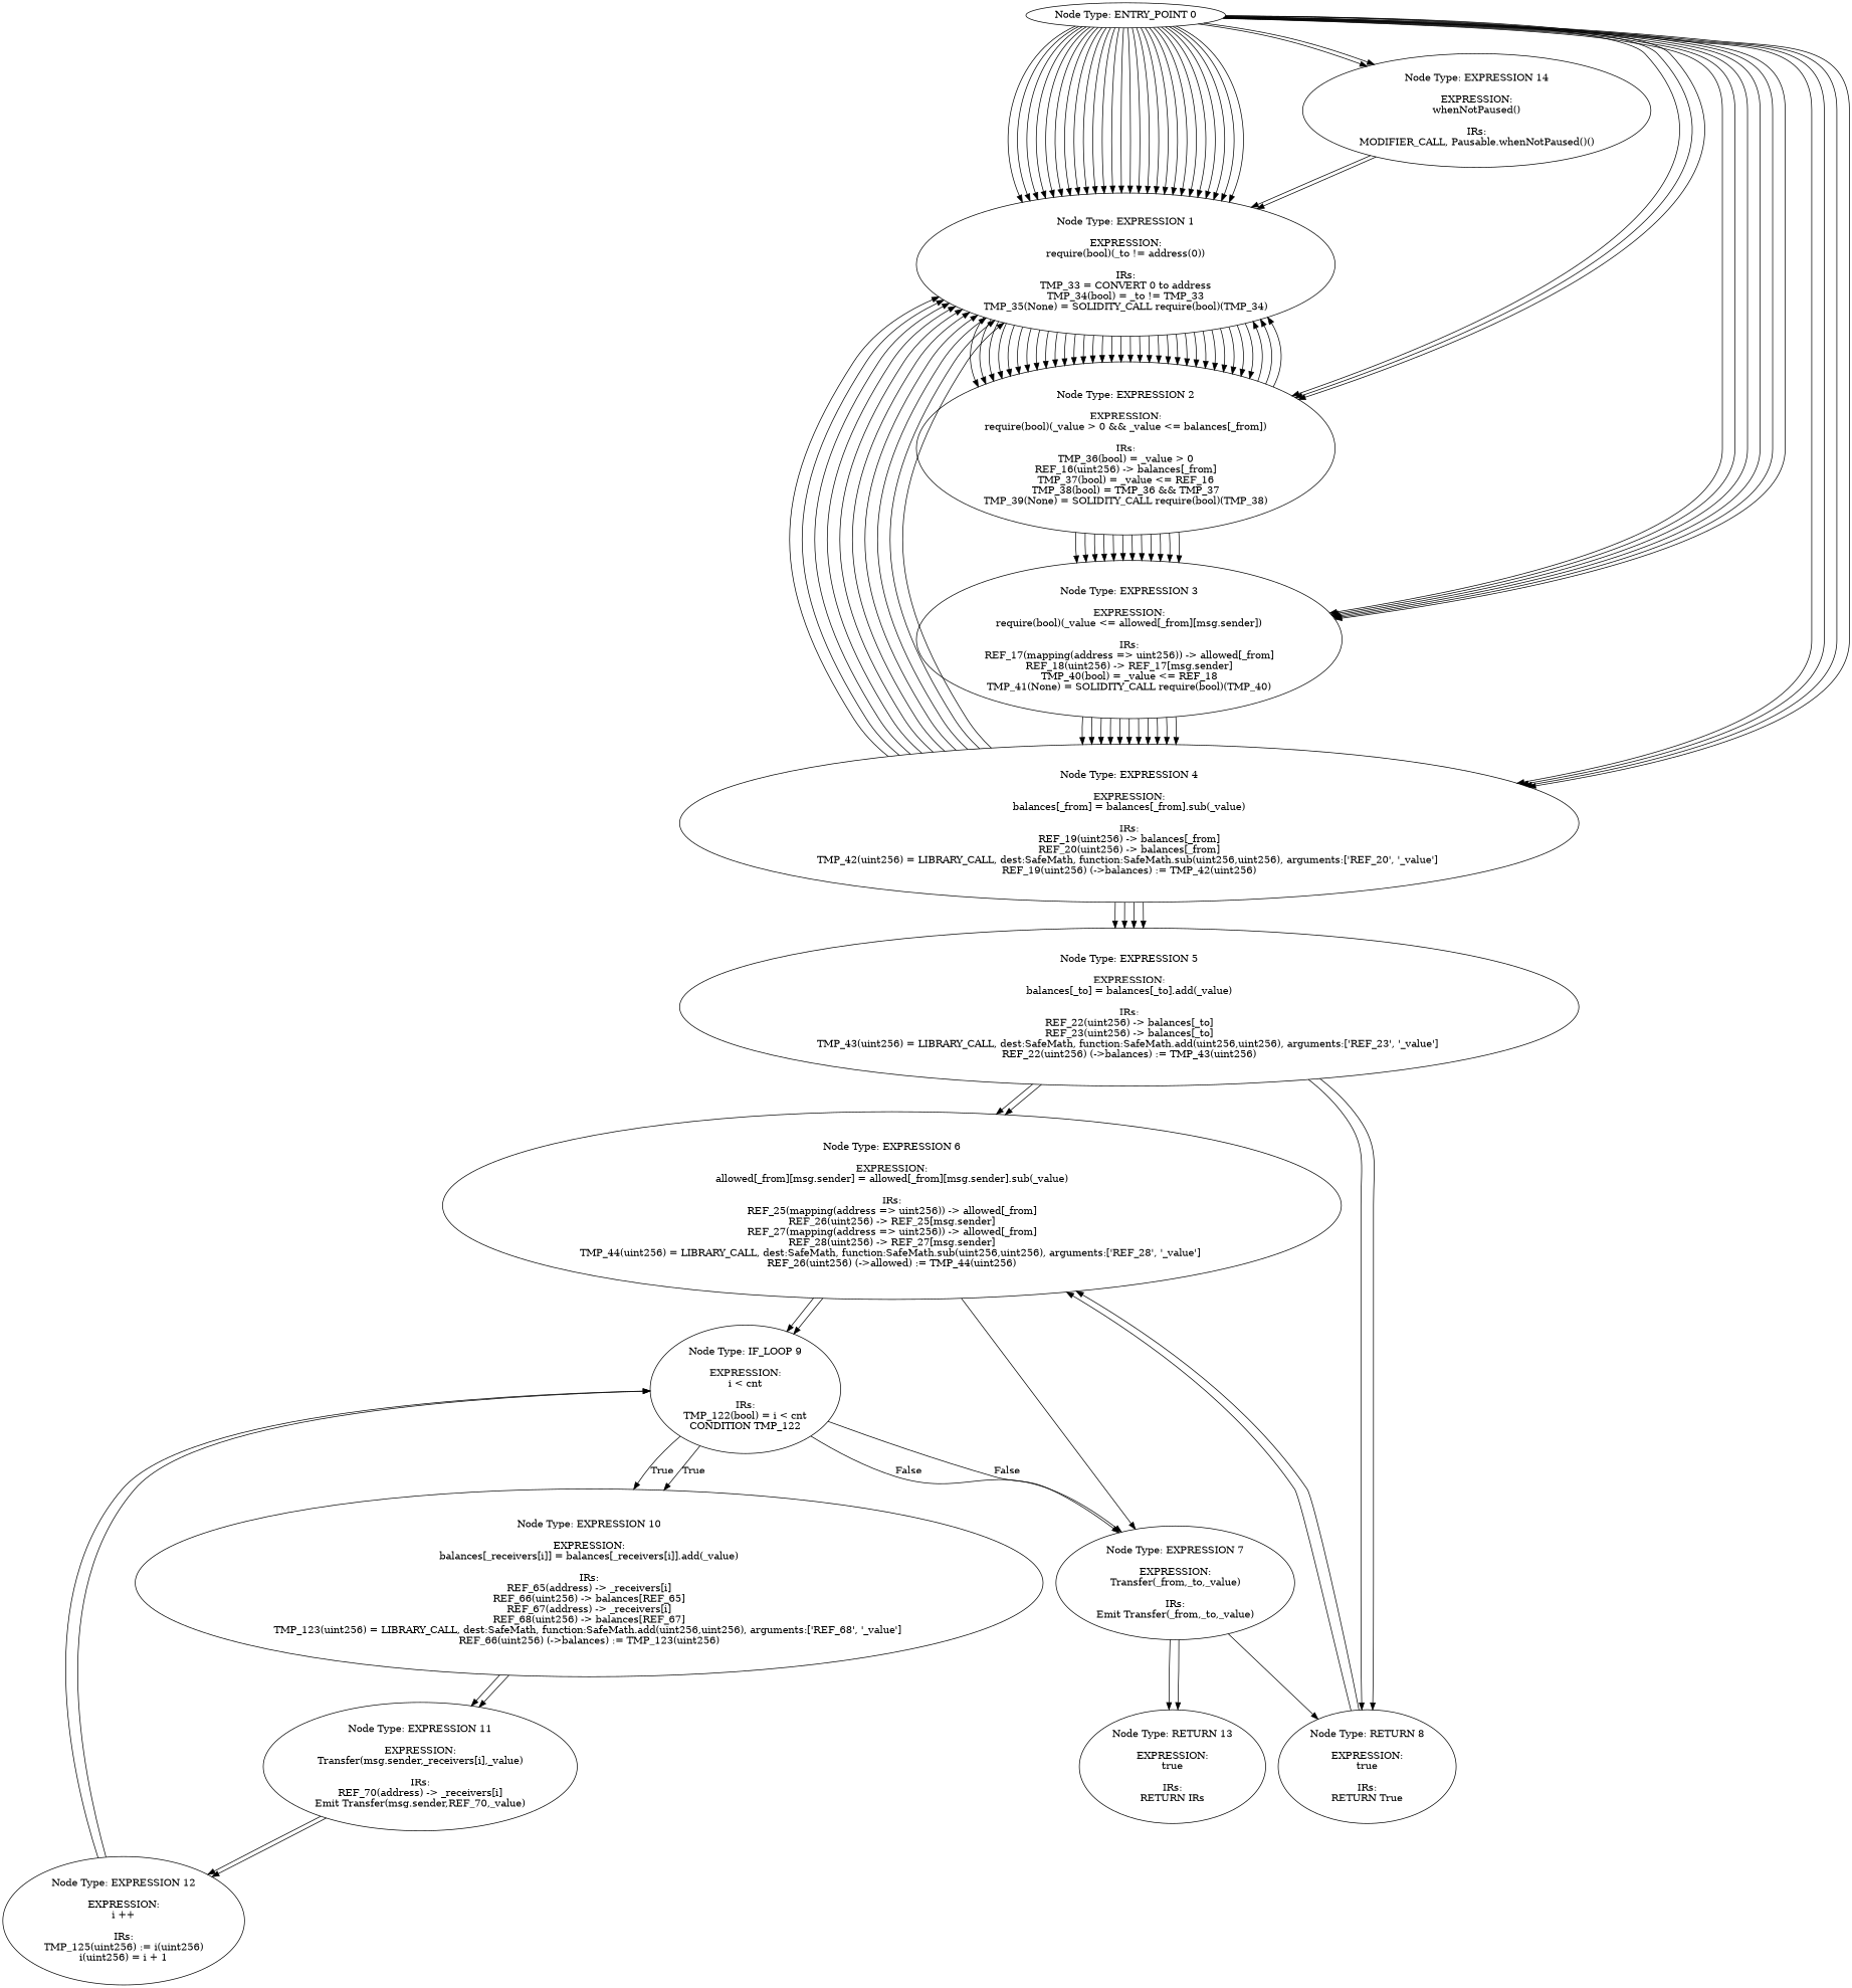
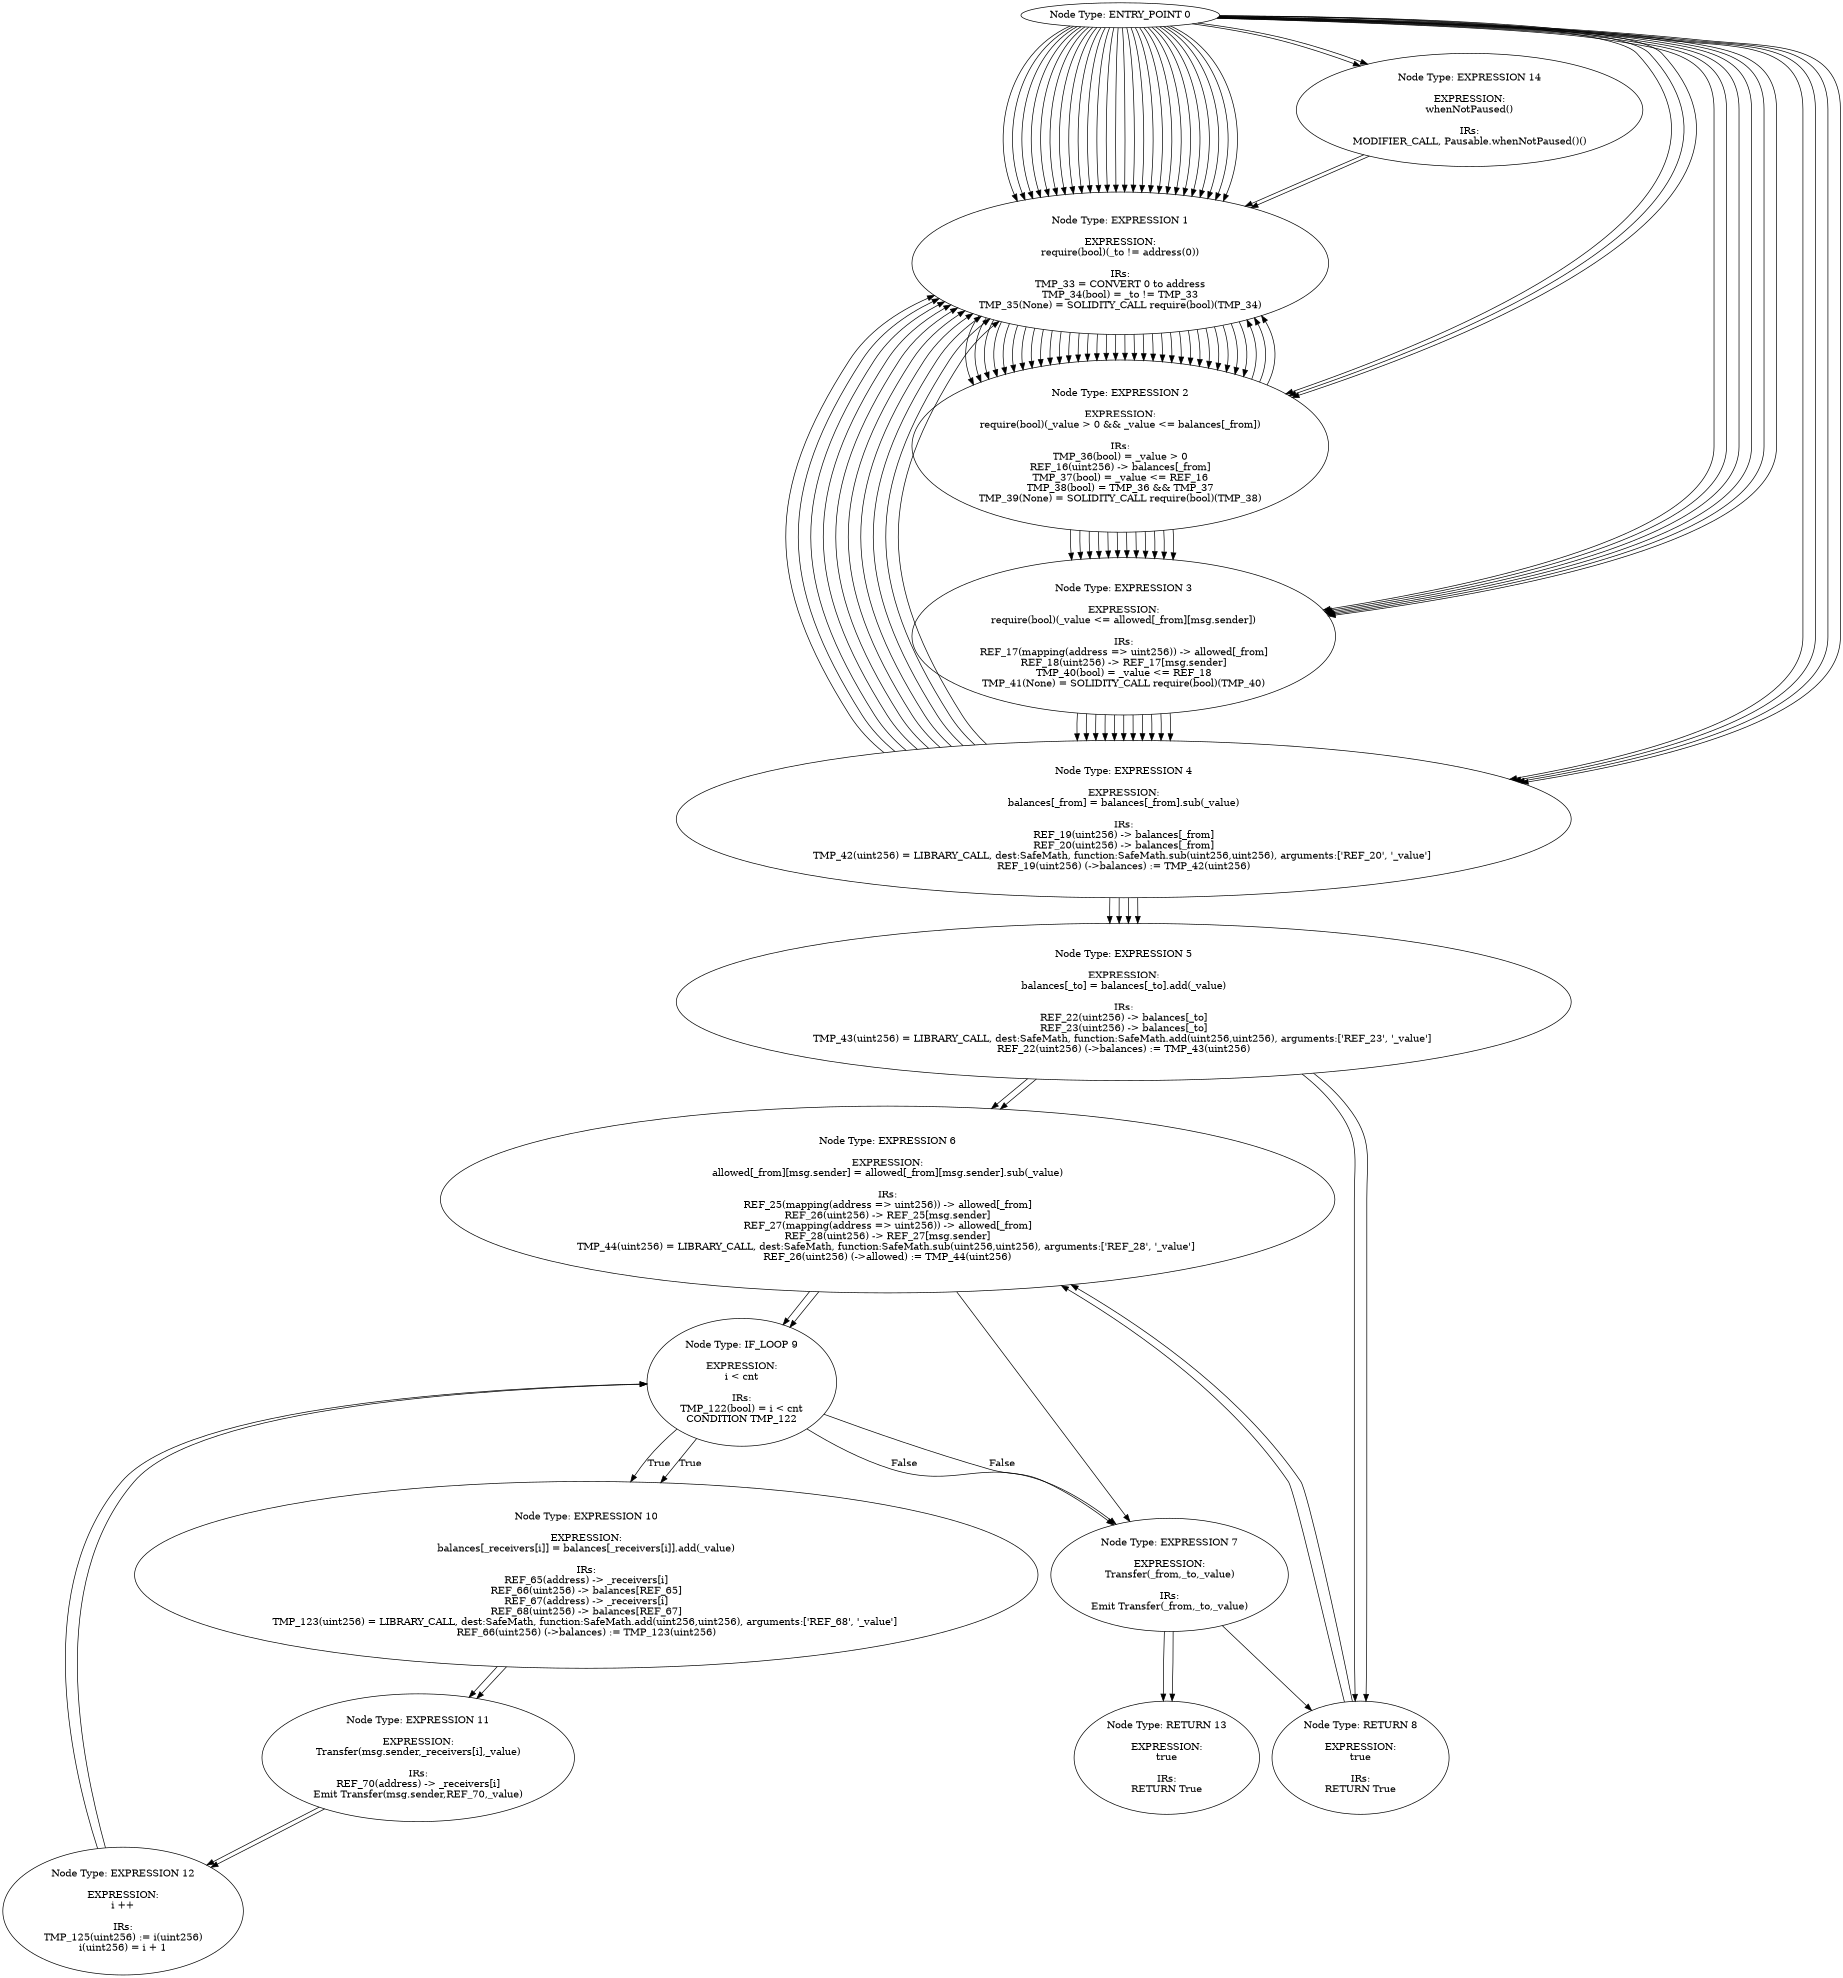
  digraph {
    n1 [label="Node Type: ENTRY_POINT 0\n"]
    n2 [label="Node Type: EXPRESSION 1\n\nEXPRESSION:\nrequire(bool)(_to != address(0))\n\nIRs:\nTMP_33 = CONVERT 0 to address\nTMP_34(bool) = _to != TMP_33\nTMP_35(None) = SOLIDITY_CALL require(bool)(TMP_34)"]
    n3 [label="Node Type: EXPRESSION 2\n\nEXPRESSION:\nrequire(bool)(_value > 0 && _value <= balances[_from])\n\nIRs:\nTMP_36(bool) = _value > 0\nREF_16(uint256) -> balances[_from]\nTMP_37(bool) = _value <= REF_16\nTMP_38(bool) = TMP_36 && TMP_37\nTMP_39(None) = SOLIDITY_CALL require(bool)(TMP_38)"]
    n4 [label="Node Type: EXPRESSION 3\n\nEXPRESSION:\nrequire(bool)(_value <= allowed[_from][msg.sender])\n\nIRs:\nREF_17(mapping(address => uint256)) -> allowed[_from]\nREF_18(uint256) -> REF_17[msg.sender]\nTMP_40(bool) = _value <= REF_18\nTMP_41(None) = SOLIDITY_CALL require(bool)(TMP_40)"]
    n5 [label="Node Type: EXPRESSION 4\n\nEXPRESSION:\nbalances[_from] = balances[_from].sub(_value)\n\nIRs:\nREF_19(uint256) -> balances[_from]\nREF_20(uint256) -> balances[_from]\nTMP_42(uint256) = LIBRARY_CALL, dest:SafeMath, function:SafeMath.sub(uint256,uint256), arguments:['REF_20', '_value'] \nREF_19(uint256) (->balances) := TMP_42(uint256)"]
    n6 [label="Node Type: EXPRESSION 14\n\nEXPRESSION:\nwhenNotPaused()\n\nIRs:\nMODIFIER_CALL, Pausable.whenNotPaused()()"]
    n7 [label="Node Type: EXPRESSION 5\n\nEXPRESSION:\nbalances[_to] = balances[_to].add(_value)\n\nIRs:\nREF_22(uint256) -> balances[_to]\nREF_23(uint256) -> balances[_to]\nTMP_43(uint256) = LIBRARY_CALL, dest:SafeMath, function:SafeMath.add(uint256,uint256), arguments:['REF_23', '_value'] \nREF_22(uint256) (->balances) := TMP_43(uint256)"]
    n8 [label="Node Type: EXPRESSION 6\n\nEXPRESSION:\nallowed[_from][msg.sender] = allowed[_from][msg.sender].sub(_value)\n\nIRs:\nREF_25(mapping(address => uint256)) -> allowed[_from]\nREF_26(uint256) -> REF_25[msg.sender]\nREF_27(mapping(address => uint256)) -> allowed[_from]\nREF_28(uint256) -> REF_27[msg.sender]\nTMP_44(uint256) = LIBRARY_CALL, dest:SafeMath, function:SafeMath.sub(uint256,uint256), arguments:['REF_28', '_value'] \nREF_26(uint256) (->allowed) := TMP_44(uint256)"]
    n9 [label="Node Type: RETURN 8\n\nEXPRESSION:\ntrue\n\nIRs:\nRETURN True"]
    n10 [label="Node Type: IF_LOOP 9\n\nEXPRESSION:\ni < cnt\n\nIRs:\nTMP_122(bool) = i < cnt\nCONDITION TMP_122"]
    n11 [label="Node Type: EXPRESSION 7\n\nEXPRESSION:\nTransfer(_from,_to,_value)\n\nIRs:\nEmit Transfer(_from,_to,_value)"]
    n12 [label="Node Type: EXPRESSION 10\n\nEXPRESSION:\nbalances[_receivers[i]] = balances[_receivers[i]].add(_value)\n\nIRs:\nREF_65(address) -> _receivers[i]\nREF_66(uint256) -> balances[REF_65]\nREF_67(address) -> _receivers[i]\nREF_68(uint256) -> balances[REF_67]\nTMP_123(uint256) = LIBRARY_CALL, dest:SafeMath, function:SafeMath.add(uint256,uint256), arguments:['REF_68', '_value'] \nREF_66(uint256) (->balances) := TMP_123(uint256)"]
-   n13 [label="Node Type: RETURN 13\n\nEXPRESSION:\ntrue\n\nIRs:\nRETURN IRs"]
+   n13 [label="Node Type: RETURN 13\n\nEXPRESSION:\ntrue\n\nIRs:\nRETURN True"]
    n14 [label="Node Type: EXPRESSION 11\n\nEXPRESSION:\nTransfer(msg.sender,_receivers[i],_value)\n\nIRs:\nREF_70(address) -> _receivers[i]\nEmit Transfer(msg.sender,REF_70,_value)"]
    n15 [label="Node Type: EXPRESSION 12\n\nEXPRESSION:\ni ++\n\nIRs:\nTMP_125(uint256) := i(uint256)\ni(uint256) = i + 1"]
    n1 -> n2
    n1 -> n2
    n1 -> n2
    n1 -> n2
    n1 -> n2
    n1 -> n2
    n1 -> n2
    n1 -> n2
    n1 -> n2
    n1 -> n2
    n1 -> n2
    n1 -> n2
    n1 -> n2
    n1 -> n2
    n1 -> n2
    n1 -> n2
    n1 -> n2
    n1 -> n2
    n1 -> n2
    n1 -> n2
    n1 -> n2
    n1 -> n2
    n1 -> n2
    n1 -> n2
    n1 -> n2
    n1 -> n2
    n1 -> n3
    n1 -> n3
    n1 -> n3
    n1 -> n4
    n1 -> n4
    n1 -> n4
    n1 -> n4
    n1 -> n4
    n1 -> n4
    n1 -> n5
    n1 -> n5
    n1 -> n5
    n1 -> n5
    n1 -> n6
    n1 -> n6
    n2 -> n3
    n2 -> n3
    n2 -> n3
    n2 -> n3
    n2 -> n3
    n2 -> n3
    n2 -> n3
    n2 -> n3
    n2 -> n3
    n2 -> n3
    n2 -> n3
    n2 -> n3
    n2 -> n3
    n2 -> n3
    n2 -> n3
    n2 -> n3
    n2 -> n3
    n2 -> n3
    n2 -> n3
    n2 -> n3
    n2 -> n3
    n2 -> n3
    n2 -> n3
    n2 -> n3
    n2 -> n3
    n2 -> n3
    n2 -> n3
    n2 -> n3
    n2 -> n3
    n2 -> n3
    n2 -> n3
    n3 -> n2
    n3 -> n2
    n3 -> n2
    n3 -> n4
    n3 -> n4
    n3 -> n4
    n3 -> n4
    n3 -> n4
    n3 -> n4
    n3 -> n4
    n3 -> n4
    n3 -> n4
    n3 -> n4
    n3 -> n4
    n3 -> n4
    n4 -> n5
    n4 -> n5
    n4 -> n5
    n4 -> n5
    n4 -> n5
    n4 -> n5
    n4 -> n5
    n4 -> n5
    n4 -> n5
    n4 -> n5
    n4 -> n5
    n5 -> n2
    n5 -> n2
    n5 -> n2
    n5 -> n2
    n5 -> n2
    n5 -> n2
    n5 -> n2
    n5 -> n2
    n5 -> n2
    n5 -> n2
    n5 -> n7
    n5 -> n7
    n5 -> n7
    n5 -> n7
    n6 -> n2
    n6 -> n2
    n7 -> n8
    n7 -> n8
    n7 -> n9
    n7 -> n9
    n8 -> n10
    n8 -> n10
    n8 -> n11
    n9 -> n8
    n9 -> n8
    n10 -> n11 [label=False]
    n10 -> n11 [label=False]
    n10 -> n12 [label=True]
    n10 -> n12 [label=True]
    n11 -> n9
    n11 -> n13
    n11 -> n13
    n12 -> n14
    n12 -> n14
    n14 -> n15
    n14 -> n15
    n15 -> n10
    n15 -> n10
  }
